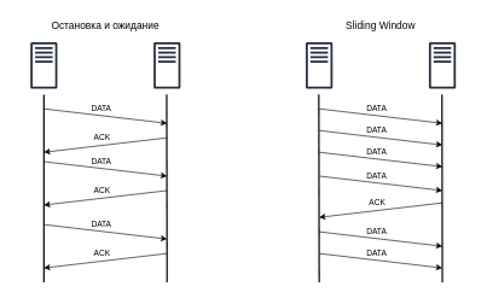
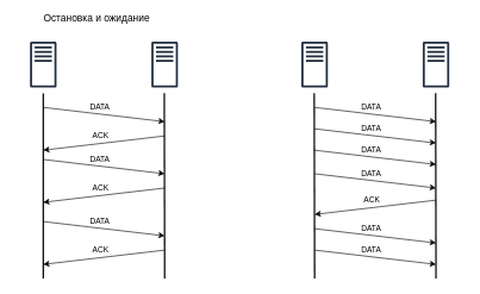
  <mxCell id="0" />
  <mxCell id="1" parent="0" />
  <mxCell id="2" style="edgeStyle=orthogonalEdgeStyle;rounded=0;orthogonalLoop=1;jettySize=auto;html=1;endArrow=none;endFill=0;strokeWidth=2;" edge="1" parent="1" source="3"><mxGeometry relative="1" as="geometry"><mxPoint x="60" y="390" as="targetPoint" /></mxGeometry></mxCell>
  <mxCell id="3" value="" style="sketch=0;outlineConnect=0;fontColor=#232F3E;gradientColor=none;strokeColor=#232F3E;fillColor=#ffffff;dashed=0;verticalLabelPosition=bottom;verticalAlign=top;align=center;html=1;fontSize=12;fontStyle=0;aspect=fixed;shape=mxgraph.aws4.resourceIcon;resIcon=mxgraph.aws4.traditional_server;" vertex="1" parent="1"><mxGeometry x="20" y="50" width="80" height="80" as="geometry" /></mxCell>
  <mxCell id="4" value="" style="sketch=0;outlineConnect=0;fontColor=#232F3E;gradientColor=none;strokeColor=#232F3E;fillColor=#ffffff;dashed=0;verticalLabelPosition=bottom;verticalAlign=top;align=center;html=1;fontSize=12;fontStyle=0;aspect=fixed;shape=mxgraph.aws4.resourceIcon;resIcon=mxgraph.aws4.traditional_server;" vertex="1" parent="1"><mxGeometry x="190" y="50" width="80" height="80" as="geometry" /></mxCell>
  <mxCell id="5" value="" style="sketch=0;outlineConnect=0;fontColor=#232F3E;gradientColor=none;strokeColor=#232F3E;fillColor=#ffffff;dashed=0;verticalLabelPosition=bottom;verticalAlign=top;align=center;html=1;fontSize=12;fontStyle=0;aspect=fixed;shape=mxgraph.aws4.resourceIcon;resIcon=mxgraph.aws4.traditional_server;" vertex="1" parent="1"><mxGeometry x="400" y="50" width="80" height="80" as="geometry" /></mxCell>
  <mxCell id="6" value="" style="sketch=0;outlineConnect=0;fontColor=#232F3E;gradientColor=none;strokeColor=#232F3E;fillColor=#ffffff;dashed=0;verticalLabelPosition=bottom;verticalAlign=top;align=center;html=1;fontSize=12;fontStyle=0;aspect=fixed;shape=mxgraph.aws4.resourceIcon;resIcon=mxgraph.aws4.traditional_server;" vertex="1" parent="1"><mxGeometry x="570" y="50" width="80" height="80" as="geometry" /></mxCell>
  <mxCell id="7" style="rounded=0;orthogonalLoop=1;jettySize=auto;html=1;endArrow=none;endFill=0;strokeWidth=2;" edge="1" parent="1"><mxGeometry relative="1" as="geometry"><mxPoint x="230" y="390" as="targetPoint" /><mxPoint x="229.5" y="130" as="sourcePoint" /></mxGeometry></mxCell>
  <mxCell id="8" style="rounded=0;orthogonalLoop=1;jettySize=auto;html=1;endArrow=none;endFill=0;strokeWidth=2;" edge="1" parent="1"><mxGeometry relative="1" as="geometry"><mxPoint x="440" y="390" as="targetPoint" /><mxPoint x="439.5" y="130" as="sourcePoint" /></mxGeometry></mxCell>
  <mxCell id="9" style="rounded=0;orthogonalLoop=1;jettySize=auto;html=1;endArrow=none;endFill=0;strokeWidth=2;" edge="1" parent="1"><mxGeometry relative="1" as="geometry"><mxPoint x="610" y="390" as="targetPoint" /><mxPoint x="609.5" y="130" as="sourcePoint" /></mxGeometry></mxCell>
  <mxCell id="10" style="rounded=0;orthogonalLoop=1;jettySize=auto;html=1;endArrow=classic;endFill=1;strokeWidth=1;" edge="1" parent="1"><mxGeometry relative="1" as="geometry"><mxPoint x="230" y="170" as="targetPoint" /><mxPoint x="60" y="150" as="sourcePoint" /></mxGeometry></mxCell>
  <mxCell id="11" value="DATA" style="edgeLabel;html=1;align=center;verticalAlign=middle;resizable=0;points=[];" vertex="1" connectable="0" parent="10"><mxGeometry x="-0.016" y="3" relative="1" as="geometry"><mxPoint x="-5" y="-7" as="offset" /></mxGeometry></mxCell>
  <mxCell id="12" style="rounded=0;orthogonalLoop=1;jettySize=auto;html=1;endArrow=classic;endFill=1;strokeWidth=1;" edge="1" parent="1"><mxGeometry relative="1" as="geometry"><mxPoint x="60" y="210" as="targetPoint" /><mxPoint x="230" y="190" as="sourcePoint" /></mxGeometry></mxCell>
  <mxCell id="13" value="ACK" style="edgeLabel;html=1;align=center;verticalAlign=middle;resizable=0;points=[];" vertex="1" connectable="0" parent="12"><mxGeometry x="-0.016" y="3" relative="1" as="geometry"><mxPoint x="-7" y="-13" as="offset" /></mxGeometry></mxCell>
  <mxCell id="14" style="rounded=0;orthogonalLoop=1;jettySize=auto;html=1;endArrow=classic;endFill=1;strokeWidth=1;" edge="1" parent="1"><mxGeometry relative="1" as="geometry"><mxPoint x="230" y="243" as="targetPoint" /><mxPoint x="60" y="223" as="sourcePoint" /></mxGeometry></mxCell>
  <mxCell id="15" value="DATA" style="edgeLabel;html=1;align=center;verticalAlign=middle;resizable=0;points=[];" vertex="1" connectable="0" parent="14"><mxGeometry x="-0.016" y="3" relative="1" as="geometry"><mxPoint x="-5" y="-7" as="offset" /></mxGeometry></mxCell>
  <mxCell id="16" style="rounded=0;orthogonalLoop=1;jettySize=auto;html=1;endArrow=classic;endFill=1;strokeWidth=1;" edge="1" parent="1"><mxGeometry relative="1" as="geometry"><mxPoint x="60" y="283" as="targetPoint" /><mxPoint x="230" y="263" as="sourcePoint" /></mxGeometry></mxCell>
  <mxCell id="17" value="ACK" style="edgeLabel;html=1;align=center;verticalAlign=middle;resizable=0;points=[];" vertex="1" connectable="0" parent="16"><mxGeometry x="-0.016" y="3" relative="1" as="geometry"><mxPoint x="-7" y="-13" as="offset" /></mxGeometry></mxCell>
  <mxCell id="18" style="rounded=0;orthogonalLoop=1;jettySize=auto;html=1;endArrow=classic;endFill=1;strokeWidth=1;" edge="1" parent="1"><mxGeometry relative="1" as="geometry"><mxPoint x="230" y="330" as="targetPoint" /><mxPoint x="60" y="310" as="sourcePoint" /></mxGeometry></mxCell>
  <mxCell id="19" value="DATA" style="edgeLabel;html=1;align=center;verticalAlign=middle;resizable=0;points=[];" vertex="1" connectable="0" parent="18"><mxGeometry x="-0.016" y="3" relative="1" as="geometry"><mxPoint x="-5" y="-7" as="offset" /></mxGeometry></mxCell>
  <mxCell id="20" style="rounded=0;orthogonalLoop=1;jettySize=auto;html=1;endArrow=classic;endFill=1;strokeWidth=1;" edge="1" parent="1"><mxGeometry relative="1" as="geometry"><mxPoint x="60" y="370" as="targetPoint" /><mxPoint x="230" y="350" as="sourcePoint" /></mxGeometry></mxCell>
  <mxCell id="21" value="ACK" style="edgeLabel;html=1;align=center;verticalAlign=middle;resizable=0;points=[];" vertex="1" connectable="0" parent="20"><mxGeometry x="-0.016" y="3" relative="1" as="geometry"><mxPoint x="-7" y="-13" as="offset" /></mxGeometry></mxCell>
  <mxCell id="22" style="rounded=0;orthogonalLoop=1;jettySize=auto;html=1;endArrow=classic;endFill=1;strokeWidth=1;" edge="1" parent="1"><mxGeometry relative="1" as="geometry"><mxPoint x="610" y="170" as="targetPoint" /><mxPoint x="440" y="150" as="sourcePoint" /></mxGeometry></mxCell>
  <mxCell id="23" value="DATA" style="edgeLabel;html=1;align=center;verticalAlign=middle;resizable=0;points=[];" vertex="1" connectable="0" parent="22"><mxGeometry x="-0.016" y="3" relative="1" as="geometry"><mxPoint x="-5" y="-7" as="offset" /></mxGeometry></mxCell>
  <mxCell id="24" style="rounded=0;orthogonalLoop=1;jettySize=auto;html=1;endArrow=classic;endFill=1;strokeWidth=1;" edge="1" parent="1"><mxGeometry relative="1" as="geometry"><mxPoint x="610" y="200" as="targetPoint" /><mxPoint x="440" y="180" as="sourcePoint" /></mxGeometry></mxCell>
  <mxCell id="25" value="DATA" style="edgeLabel;html=1;align=center;verticalAlign=middle;resizable=0;points=[];" vertex="1" connectable="0" parent="24"><mxGeometry x="-0.016" y="3" relative="1" as="geometry"><mxPoint x="-5" y="-7" as="offset" /></mxGeometry></mxCell>
  <mxCell id="26" style="rounded=0;orthogonalLoop=1;jettySize=auto;html=1;endArrow=classic;endFill=1;strokeWidth=1;" edge="1" parent="1"><mxGeometry relative="1" as="geometry"><mxPoint x="610" y="230" as="targetPoint" /><mxPoint x="440" y="210" as="sourcePoint" /></mxGeometry></mxCell>
  <mxCell id="27" value="DATA" style="edgeLabel;html=1;align=center;verticalAlign=middle;resizable=0;points=[];" vertex="1" connectable="0" parent="26"><mxGeometry x="-0.016" y="3" relative="1" as="geometry"><mxPoint x="-5" y="-7" as="offset" /></mxGeometry></mxCell>
  <mxCell id="28" style="rounded=0;orthogonalLoop=1;jettySize=auto;html=1;endArrow=classic;endFill=1;strokeWidth=1;" edge="1" parent="1"><mxGeometry relative="1" as="geometry"><mxPoint x="610" y="263" as="targetPoint" /><mxPoint x="440" y="243" as="sourcePoint" /></mxGeometry></mxCell>
  <mxCell id="29" value="DATA" style="edgeLabel;html=1;align=center;verticalAlign=middle;resizable=0;points=[];" vertex="1" connectable="0" parent="28"><mxGeometry x="-0.016" y="3" relative="1" as="geometry"><mxPoint x="-5" y="-7" as="offset" /></mxGeometry></mxCell>
  <mxCell id="30" style="rounded=0;orthogonalLoop=1;jettySize=auto;html=1;endArrow=classic;endFill=1;strokeWidth=1;" edge="1" parent="1"><mxGeometry relative="1" as="geometry"><mxPoint x="440" y="300" as="targetPoint" /><mxPoint x="610" y="280" as="sourcePoint" /></mxGeometry></mxCell>
  <mxCell id="31" value="ACK" style="edgeLabel;html=1;align=center;verticalAlign=middle;resizable=0;points=[];" vertex="1" connectable="0" parent="30"><mxGeometry x="-0.016" y="3" relative="1" as="geometry"><mxPoint x="-7" y="-13" as="offset" /></mxGeometry></mxCell>
  <mxCell id="32" style="rounded=0;orthogonalLoop=1;jettySize=auto;html=1;endArrow=classic;endFill=1;strokeWidth=1;" edge="1" parent="1"><mxGeometry relative="1" as="geometry"><mxPoint x="610" y="340" as="targetPoint" /><mxPoint x="440" y="320" as="sourcePoint" /></mxGeometry></mxCell>
  <mxCell id="33" value="DATA" style="edgeLabel;html=1;align=center;verticalAlign=middle;resizable=0;points=[];" vertex="1" connectable="0" parent="32"><mxGeometry x="-0.016" y="3" relative="1" as="geometry"><mxPoint x="-5" y="-7" as="offset" /></mxGeometry></mxCell>
  <mxCell id="34" style="rounded=0;orthogonalLoop=1;jettySize=auto;html=1;endArrow=classic;endFill=1;strokeWidth=1;" edge="1" parent="1"><mxGeometry relative="1" as="geometry"><mxPoint x="610" y="370" as="targetPoint" /><mxPoint x="440" y="350" as="sourcePoint" /></mxGeometry></mxCell>
  <mxCell id="35" value="DATA" style="edgeLabel;html=1;align=center;verticalAlign=middle;resizable=0;points=[];" vertex="1" connectable="0" parent="34"><mxGeometry x="-0.016" y="3" relative="1" as="geometry"><mxPoint x="-5" y="-7" as="offset" /></mxGeometry></mxCell>
- <mxCell id="36" value="Остановка и ожидание" style="text;html=1;strokeColor=none;fillColor=none;align=center;verticalAlign=middle;whiteSpace=wrap;rounded=0;fontSize=14;" vertex="1" parent="1"><mxGeometry x="60" y="20" width="170" height="30" as="geometry" /></mxCell>
- <mxCell id="37" value="Sliding Window" style="text;html=1;strokeColor=none;fillColor=none;align=center;verticalAlign=middle;whiteSpace=wrap;rounded=0;fontSize=14;" vertex="1" parent="1"><mxGeometry x="440" y="20" width="170" height="30" as="geometry" /></mxCell>
+ <mxCell id="36" value="Остановка и ожидание" style="text;html=1;strokeColor=none;fillColor=none;align=center;verticalAlign=middle;whiteSpace=wrap;rounded=0;fontSize=14;" vertex="1" parent="1"><mxGeometry x="50" y="10" width="170" height="30" as="geometry" /></mxCell>
